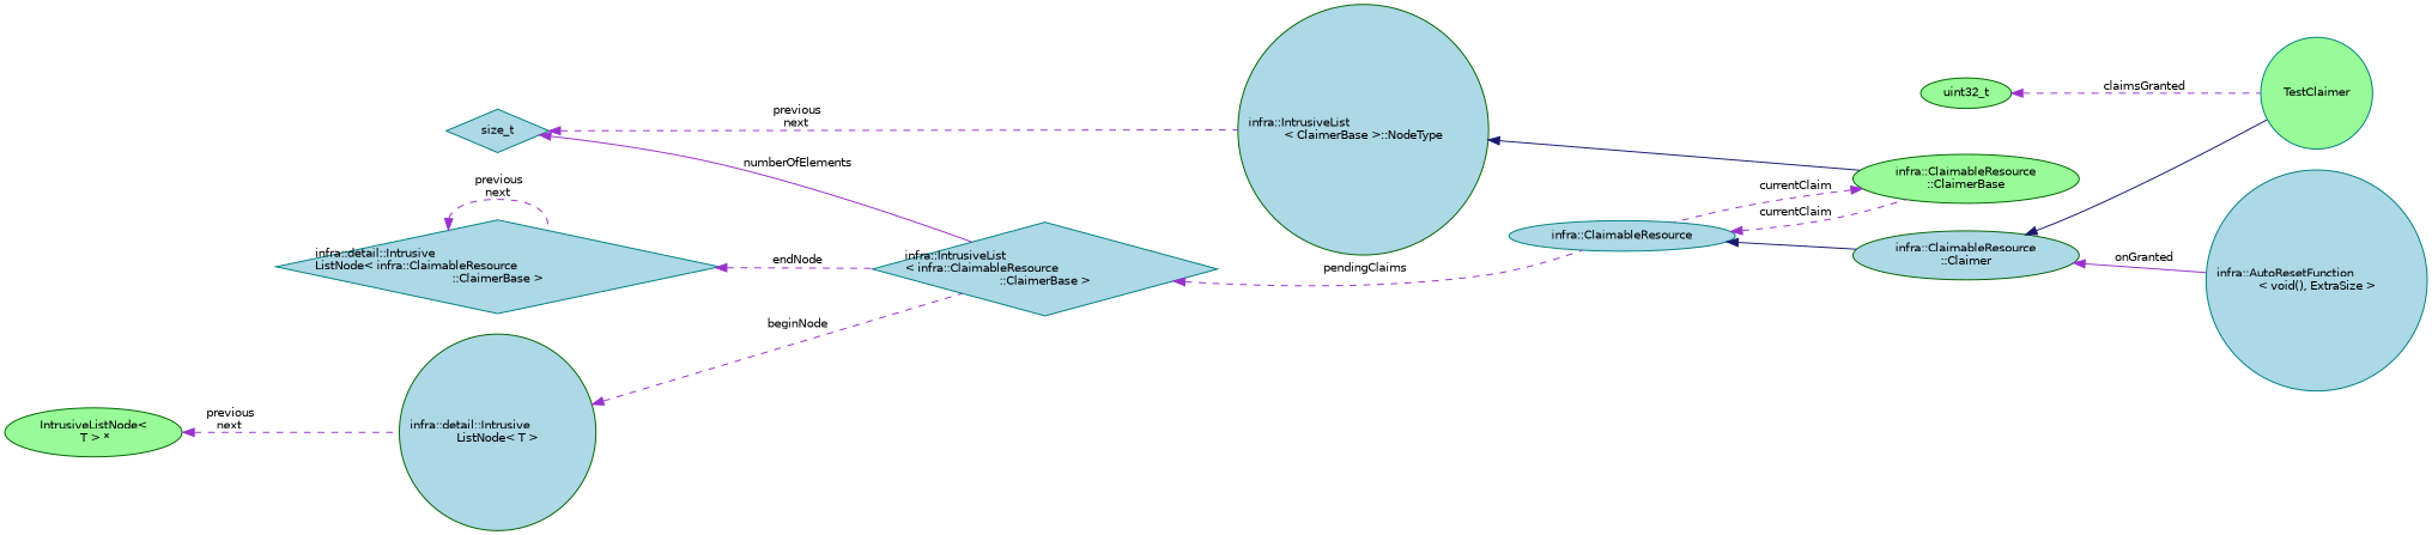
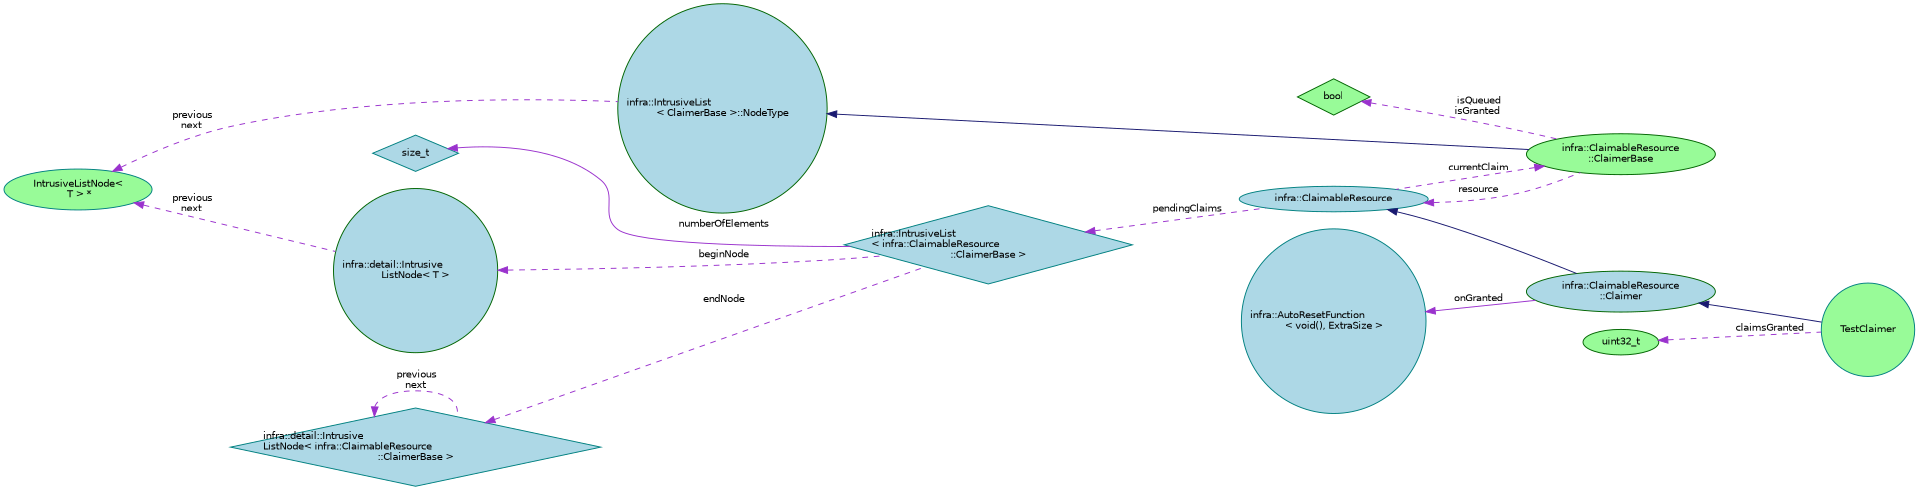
  digraph {
    rankdir=LR
    node [color=darkgreen fillcolor=lightblue fontname=Helvetica fontsize=10 shape=ellipse style=filled]
    edge [color=darkorchid3 dir=back fontname=Helvetica fontsize=10 labelfontname=Helvetica labelfontsize=10 style=dashed]
    n1 [color=teal fillcolor=palegreen fontcolor=black height=0.2 label=TestClaimer shape=circle width=0.4]
    n2 [height=0.2 label="infra::ClaimableResource\l::Claimer" width=0.4]
    n3 [fillcolor=palegreen height=0.2 label="infra::ClaimableResource\l::ClaimerBase" width=0.4]
    n4 [color=teal height=0.2 label="infra::ClaimableResource" width=0.4]
    n5 [height=0.2 label="infra::IntrusiveList\l\< ClaimerBase \>::NodeType" shape=circle width=0.4]
-   n6 [fillcolor=palegreen height=0.2 label="IntrusiveListNode\<\l T \> *" width=0.4]
+   n6 [color=teal fillcolor=palegreen height=0.2 label="IntrusiveListNode\<\l T \> *" width=0.4]
    n7 [height=0.2 label="infra::detail::Intrusive\lListNode\< T \>" shape=circle width=0.4]
    n8 [color=teal height=0.2 label="infra::IntrusiveList\l\< infra::ClaimableResource\l::ClaimerBase \>" shape=diamond width=0.4]
    n9 [color=teal height=0.2 label="infra::detail::Intrusive\lListNode\< infra::ClaimableResource\l::ClaimerBase \>" shape=diamond width=0.4]
    n10 [color=teal height=0.2 label=size_t shape=diamond width=0.4]
+   n11 [fillcolor=palegreen height=0.2 label=bool shape=diamond width=0.4]
    n12 [color=teal height=0.2 label="infra::AutoResetFunction\l\< void(), ExtraSize \>" shape=circle width=0.4]
    n13 [fillcolor=palegreen height=0.2 label=uint32_t width=0.4]
    n2 -> n1 [color=midnightblue style=solid]
    n3 -> n4 [label=" currentClaim"]
    n4 -> n2 [color=midnightblue style=solid]
-   n4 -> n3 [label=" currentClaim"]
+   n4 -> n3 [label=" resource"]
    n5 -> n3 [color=midnightblue style=solid]
-   n10 -> n5 [label=" previous\nnext"]
+   n6 -> n5 [label=" previous\nnext"]
    n6 -> n7 [label=" previous\nnext"]
    n7 -> n8 [label=" beginNode"]
    n8 -> n4 [label=" pendingClaims"]
    n9 -> n8 [label=" endNode"]
    n9 -> n9 [label=" previous\nnext"]
    n10 -> n8 [label=" numberOfElements" style=solid]
-   n2 -> n12 [label=" onGranted" style=solid]
+   n11 -> n3 [label=" isQueued\nisGranted"]
+   n12 -> n2 [label=" onGranted" style=solid]
    n13 -> n1 [label=" claimsGranted"]
  }
